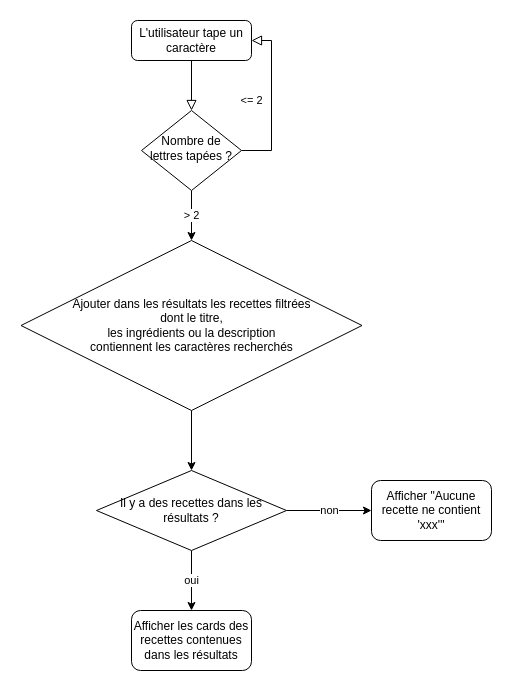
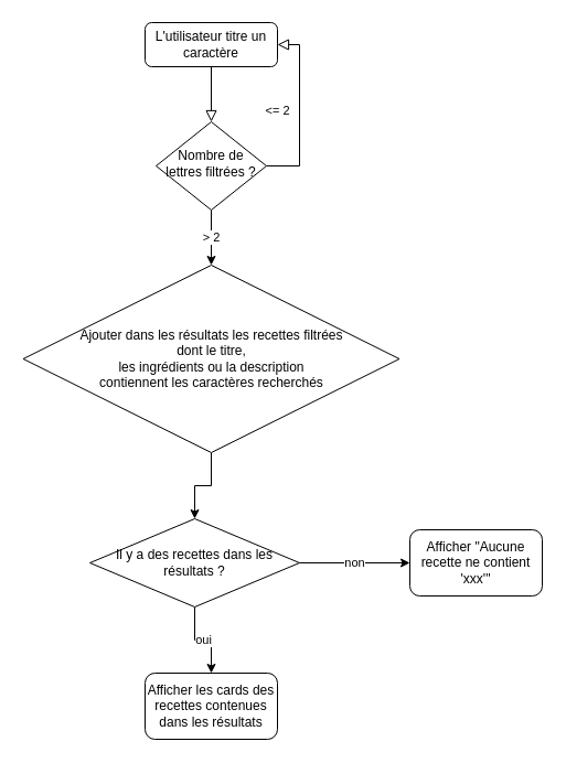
  <mxCell id="0" />
  <mxCell id="1" parent="0" />
  <mxCell id="2" value="" style="rounded=0;html=1;jettySize=auto;orthogonalLoop=1;fontSize=11;endArrow=block;endFill=0;endSize=8;strokeWidth=1;shadow=0;labelBackgroundColor=none;edgeStyle=orthogonalEdgeStyle;" parent="1" source="3" target="6" edge="1"><mxGeometry relative="1" as="geometry" /></mxCell>
- <mxCell id="3" value="L'utilisateur tape un caractère" style="rounded=1;whiteSpace=wrap;html=1;fontSize=12;glass=0;strokeWidth=1;shadow=0;" parent="1" vertex="1"><mxGeometry x="131" y="20" width="120" height="40" as="geometry" /></mxCell>
+ <mxCell id="3" value="L'utilisateur titre un caractère" style="rounded=1;whiteSpace=wrap;html=1;fontSize=12;glass=0;strokeWidth=1;shadow=0;" parent="1" vertex="1"><mxGeometry x="131" y="20" width="120" height="40" as="geometry" /></mxCell>
  <mxCell id="4" value="&amp;lt;= 2" style="edgeStyle=orthogonalEdgeStyle;rounded=0;html=1;jettySize=auto;orthogonalLoop=1;fontSize=11;endArrow=block;endFill=0;endSize=8;strokeWidth=1;shadow=0;labelBackgroundColor=none;entryX=1;entryY=0.5;entryDx=0;entryDy=0;" parent="1" source="6" target="3" edge="1"><mxGeometry y="20" relative="1" as="geometry"><mxPoint as="offset" /><mxPoint x="291" y="150" as="targetPoint" /><Array as="points"><mxPoint x="271" y="150" /><mxPoint x="271" y="40" /></Array></mxGeometry></mxCell>
  <mxCell id="5" value="&amp;gt; 2" style="edgeStyle=orthogonalEdgeStyle;rounded=0;orthogonalLoop=1;jettySize=auto;html=1;exitX=0.5;exitY=1;exitDx=0;exitDy=0;entryX=0.5;entryY=0;entryDx=0;entryDy=0;" parent="1" source="6" target="8" edge="1"><mxGeometry relative="1" as="geometry" /></mxCell>
- <mxCell id="6" value="Nombre de lettres tapées ?" style="rhombus;whiteSpace=wrap;html=1;shadow=0;fontFamily=Helvetica;fontSize=12;align=center;strokeWidth=1;spacing=6;spacingTop=-4;" parent="1" vertex="1"><mxGeometry x="141" y="110" width="100" height="80" as="geometry" /></mxCell>
+ <mxCell id="6" value="Nombre de lettres filtrées ?" style="rhombus;whiteSpace=wrap;html=1;shadow=0;fontFamily=Helvetica;fontSize=12;align=center;strokeWidth=1;spacing=6;spacingTop=-4;" parent="1" vertex="1"><mxGeometry x="141" y="110" width="100" height="80" as="geometry" /></mxCell>
  <mxCell id="7" style="edgeStyle=orthogonalEdgeStyle;rounded=0;orthogonalLoop=1;jettySize=auto;html=1;exitX=0.5;exitY=1;exitDx=0;exitDy=0;entryX=0.5;entryY=0;entryDx=0;entryDy=0;" edge="1" parent="1" source="8" target="11"><mxGeometry relative="1" as="geometry" /></mxCell>
  <mxCell id="8" value="Ajouter dans les résultats les recettes filtrées &lt;br&gt;dont le titre, &lt;br&gt;les ingrédients ou la description &lt;br&gt;contiennent les caractères recherchés" style="rhombus;whiteSpace=wrap;html=1;" parent="1" vertex="1"><mxGeometry x="20.5" y="240" width="341" height="170" as="geometry" /></mxCell>
  <mxCell id="9" value="non" style="edgeStyle=orthogonalEdgeStyle;rounded=0;orthogonalLoop=1;jettySize=auto;html=1;exitX=1;exitY=0.5;exitDx=0;exitDy=0;entryX=0;entryY=0.5;entryDx=0;entryDy=0;" edge="1" parent="1" source="11" target="13"><mxGeometry relative="1" as="geometry" /></mxCell>
  <mxCell id="10" value="oui" style="edgeStyle=orthogonalEdgeStyle;rounded=0;orthogonalLoop=1;jettySize=auto;html=1;exitX=0.5;exitY=1;exitDx=0;exitDy=0;entryX=0.5;entryY=0;entryDx=0;entryDy=0;" edge="1" parent="1" source="11" target="12"><mxGeometry relative="1" as="geometry" /></mxCell>
- <mxCell id="11" value="Il y a des recettes dans les résultats ?" style="rhombus;whiteSpace=wrap;html=1;" vertex="1" parent="1"><mxGeometry x="96" y="470" width="190" height="80" as="geometry" /></mxCell>
+ <mxCell id="11" value="Il y a des recettes dans les résultats ?" style="rhombus;whiteSpace=wrap;html=1;" vertex="1" parent="1"><mxGeometry x="81" y="470" width="190" height="80" as="geometry" /></mxCell>
  <mxCell id="12" value="Afficher les cards des recettes contenues dans les résultats" style="rounded=1;whiteSpace=wrap;html=1;" vertex="1" parent="1"><mxGeometry x="131" y="610" width="120" height="60" as="geometry" /></mxCell>
  <mxCell id="13" value="Afficher &quot;Aucune recette ne contient 'xxx'&quot;" style="rounded=1;whiteSpace=wrap;html=1;" vertex="1" parent="1"><mxGeometry x="371" y="480" width="120" height="60" as="geometry" /></mxCell>
